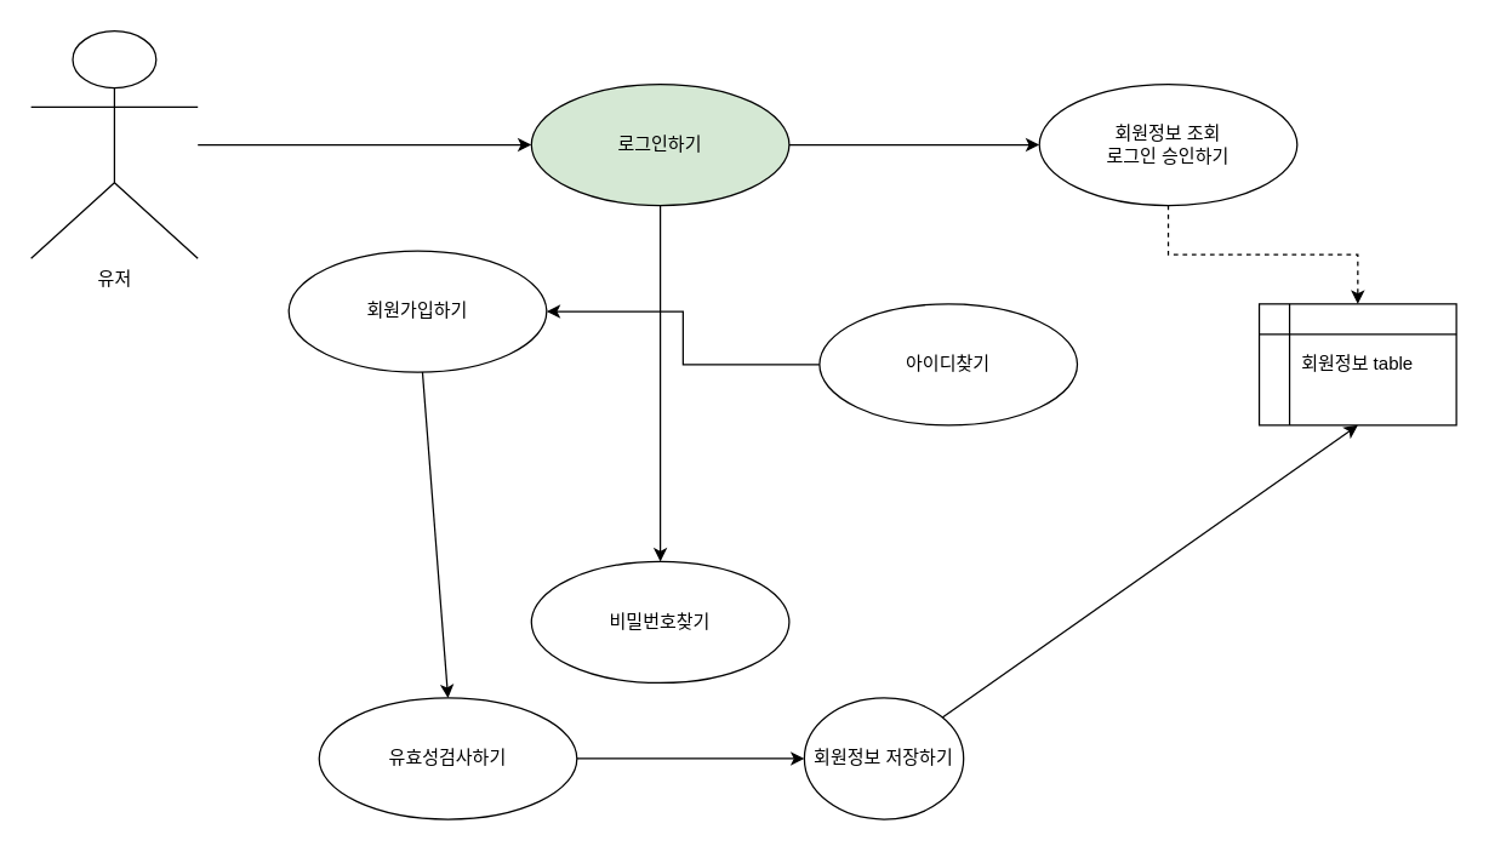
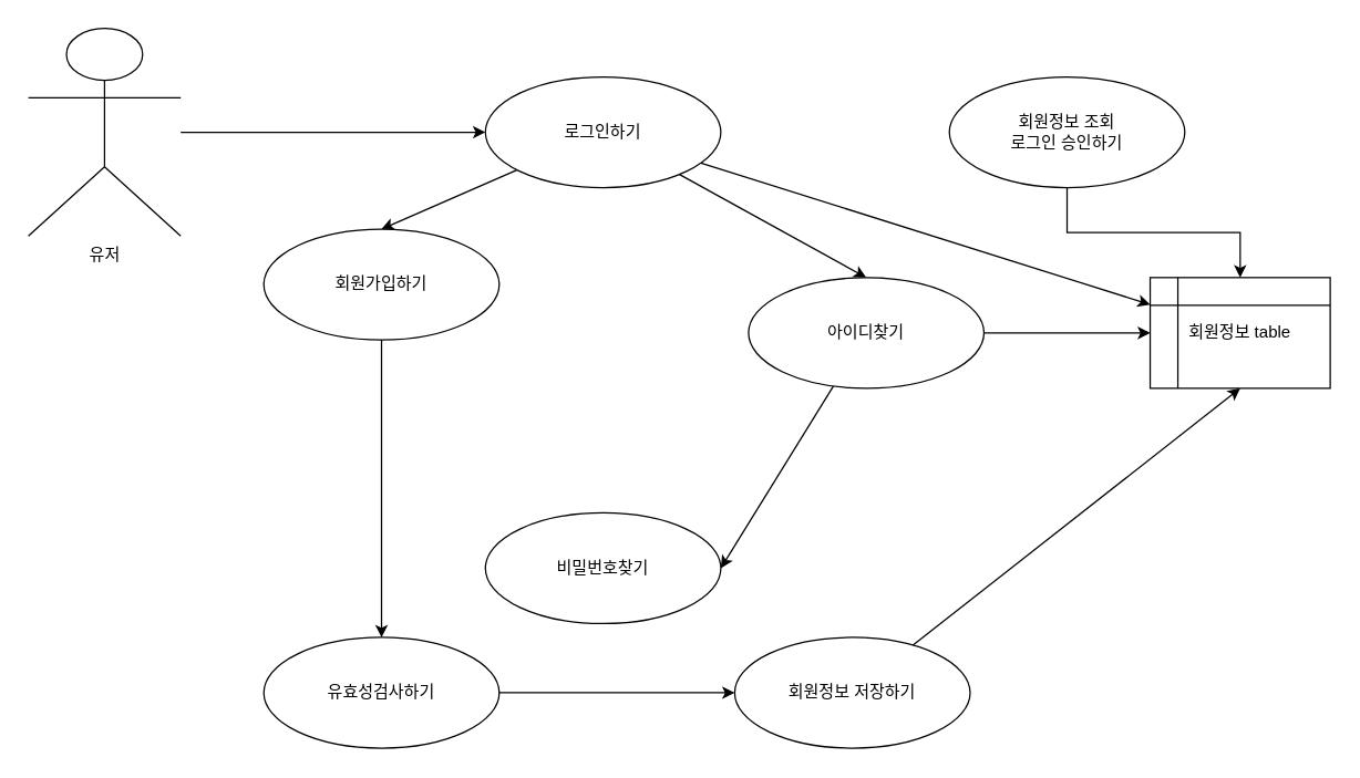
  <mxCell id="0" />
  <mxCell id="1" parent="0" />
  <mxCell id="2" style="rounded=0;orthogonalLoop=1;jettySize=auto;html=1;entryX=0;entryY=0.5;entryDx=0;entryDy=0;" edge="1" parent="1" target="8"><mxGeometry relative="1" as="geometry"><mxPoint x="130" y="95" as="sourcePoint" /></mxGeometry></mxCell>
  <mxCell id="3" value="유저" style="shape=umlActor;verticalLabelPosition=bottom;verticalAlign=top;html=1;outlineConnect=0;" vertex="1" parent="1"><mxGeometry x="20" y="20" width="110" height="150" as="geometry" /></mxCell>
- <mxCell id="6" style="rounded=0;orthogonalLoop=1;jettySize=auto;html=1;entryX=0.5;entryY=0;entryDx=0;entryDy=0;" edge="1" parent="1" source="8" target="14"><mxGeometry relative="1" as="geometry" /></mxCell>
- <mxCell id="7" style="edgeStyle=orthogonalEdgeStyle;rounded=0;orthogonalLoop=1;jettySize=auto;html=1;entryX=0;entryY=0.5;entryDx=0;entryDy=0;" edge="1" parent="1" source="8" target="21"><mxGeometry relative="1" as="geometry" /></mxCell>
- <mxCell id="8" value="로그인하기" style="ellipse;whiteSpace=wrap;html=1;fillColor=#d5e8d4;" vertex="1" parent="1"><mxGeometry x="350" y="55" width="170" height="80" as="geometry" /></mxCell>
+ <mxCell id="4" style="rounded=0;orthogonalLoop=1;jettySize=auto;html=1;entryX=0.5;entryY=0;entryDx=0;entryDy=0;" edge="1" parent="1" source="8" target="10"><mxGeometry relative="1" as="geometry" /></mxCell>
+ <mxCell id="5" style="rounded=0;orthogonalLoop=1;jettySize=auto;html=1;entryX=0.5;entryY=0;entryDx=0;entryDy=0;" edge="1" parent="1" source="8" target="13"><mxGeometry relative="1" as="geometry" /></mxCell>
+ <mxCell id="6" style="rounded=0;orthogonalLoop=1;jettySize=auto;html=1;" edge="1" parent="1" source="8" target="19"><mxGeometry relative="1" as="geometry" /></mxCell>
+ <mxCell id="8" value="로그인하기" style="ellipse;whiteSpace=wrap;html=1;" vertex="1" parent="1"><mxGeometry x="350" y="55" width="170" height="80" as="geometry" /></mxCell>
  <mxCell id="9" style="rounded=0;orthogonalLoop=1;jettySize=auto;html=1;entryX=0.5;entryY=0;entryDx=0;entryDy=0;" edge="1" parent="1" source="10" target="16"><mxGeometry relative="1" as="geometry" /></mxCell>
  <mxCell id="10" value="회원가입하기" style="ellipse;whiteSpace=wrap;html=1;" vertex="1" parent="1"><mxGeometry x="190" y="165" width="170" height="80" as="geometry" /></mxCell>
- <mxCell id="12" style="edgeStyle=orthogonalEdgeStyle;rounded=0;orthogonalLoop=1;jettySize=auto;html=1;" edge="1" parent="1" source="13" target="10"><mxGeometry relative="1" as="geometry" /></mxCell>
+ <mxCell id="11" style="rounded=0;orthogonalLoop=1;jettySize=auto;html=1;entryX=1;entryY=0.5;entryDx=0;entryDy=0;" edge="1" parent="1" source="13" target="14"><mxGeometry relative="1" as="geometry" /></mxCell>
+ <mxCell id="12" style="edgeStyle=orthogonalEdgeStyle;rounded=0;orthogonalLoop=1;jettySize=auto;html=1;entryX=0;entryY=0.5;entryDx=0;entryDy=0;" edge="1" parent="1" source="13" target="19"><mxGeometry relative="1" as="geometry" /></mxCell>
  <mxCell id="13" value="아이디찾기" style="ellipse;whiteSpace=wrap;html=1;" vertex="1" parent="1"><mxGeometry x="540" y="200" width="170" height="80" as="geometry" /></mxCell>
  <mxCell id="14" value="비밀번호찾기" style="ellipse;whiteSpace=wrap;html=1;" vertex="1" parent="1"><mxGeometry x="350" y="370" width="170" height="80" as="geometry" /></mxCell>
  <mxCell id="15" style="edgeStyle=orthogonalEdgeStyle;rounded=0;orthogonalLoop=1;jettySize=auto;html=1;entryX=0;entryY=0.5;entryDx=0;entryDy=0;" edge="1" parent="1" source="16" target="18"><mxGeometry relative="1" as="geometry" /></mxCell>
- <mxCell id="16" value="유효성검사하기" style="ellipse;whiteSpace=wrap;html=1;" vertex="1" parent="1"><mxGeometry x="210" y="460" width="170" height="80" as="geometry" /></mxCell>
+ <mxCell id="16" value="유효성검사하기" style="ellipse;whiteSpace=wrap;html=1;" vertex="1" parent="1"><mxGeometry x="190" y="460" width="170" height="80" as="geometry" /></mxCell>
  <mxCell id="17" style="rounded=0;orthogonalLoop=1;jettySize=auto;html=1;entryX=0.5;entryY=1;entryDx=0;entryDy=0;" edge="1" parent="1" source="18" target="19"><mxGeometry relative="1" as="geometry" /></mxCell>
- <mxCell id="18" value="회원정보 저장하기" style="ellipse;whiteSpace=wrap;html=1;" vertex="1" parent="1"><mxGeometry x="530" y="460" width="105" height="80" as="geometry" /></mxCell>
+ <mxCell id="18" value="회원정보 저장하기" style="ellipse;whiteSpace=wrap;html=1;" vertex="1" parent="1"><mxGeometry x="530" y="460" width="170" height="80" as="geometry" /></mxCell>
  <mxCell id="19" value="회원정보 table" style="shape=internalStorage;whiteSpace=wrap;html=1;backgroundOutline=1;" vertex="1" parent="1"><mxGeometry x="830" y="200" width="130" height="80" as="geometry" /></mxCell>
- <mxCell id="20" style="edgeStyle=orthogonalEdgeStyle;rounded=0;orthogonalLoop=1;jettySize=auto;html=1;entryX=0.5;entryY=0;entryDx=0;entryDy=0;dashed=1;" edge="1" parent="1" source="21" target="19"><mxGeometry relative="1" as="geometry" /></mxCell>
+ <mxCell id="20" style="edgeStyle=orthogonalEdgeStyle;rounded=0;orthogonalLoop=1;jettySize=auto;html=1;entryX=0.5;entryY=0;entryDx=0;entryDy=0;" edge="1" parent="1" source="21" target="19"><mxGeometry relative="1" as="geometry" /></mxCell>
  <mxCell id="21" value="회원정보 조회&lt;br&gt;로그인 승인하기" style="ellipse;whiteSpace=wrap;html=1;" vertex="1" parent="1"><mxGeometry x="685" y="55" width="170" height="80" as="geometry" /></mxCell>
